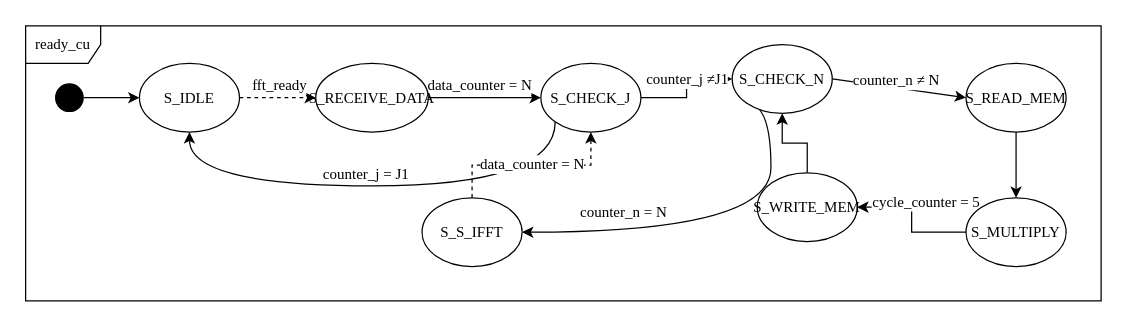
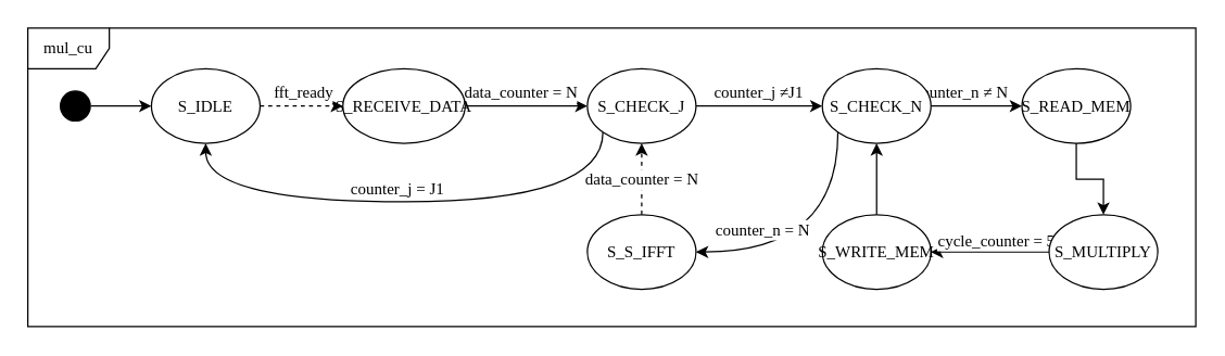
  <mxCell id="0" />
  <mxCell id="1" parent="0" />
- <mxCell id="2" value="&lt;font data-font-src=&quot;https://db.onlinewebfonts.com/t/17e268efa7d01d3f0d6c6c4d95f4326c.ttf&quot;&gt;ready_cu&lt;/font&gt;" style="shape=umlFrame;whiteSpace=wrap;html=1;rounded=1;shadow=0;comic=0;labelBackgroundColor=none;strokeWidth=1;fontFamily=NewsGotT;fontSize=12;align=center;movable=1;resizable=1;rotatable=1;deletable=1;editable=1;locked=0;connectable=1;" parent="1" vertex="1"><mxGeometry x="20" y="20" width="860" height="220" as="geometry" /></mxCell>
+ <mxCell id="2" value="&lt;font data-font-src=&quot;https://db.onlinewebfonts.com/t/17e268efa7d01d3f0d6c6c4d95f4326c.ttf&quot;&gt;mul_cu&lt;/font&gt;" style="shape=umlFrame;whiteSpace=wrap;html=1;rounded=1;shadow=0;comic=0;labelBackgroundColor=none;strokeWidth=1;fontFamily=NewsGotT;fontSize=12;align=center;movable=1;resizable=1;rotatable=1;deletable=1;editable=1;locked=0;connectable=1;" parent="1" vertex="1"><mxGeometry x="20" y="20" width="860" height="220" as="geometry" /></mxCell>
  <mxCell id="3" style="edgeStyle=orthogonalEdgeStyle;rounded=0;orthogonalLoop=1;jettySize=auto;html=1;exitX=0.5;exitY=0.118;exitDx=0;exitDy=0;entryX=0;entryY=0.5;entryDx=0;entryDy=0;exitPerimeter=0;fontFamily=NewsGotT;fontSize=12;" parent="1" source="4" target="7" edge="1"><mxGeometry relative="1" as="geometry" /></mxCell>
  <mxCell id="4" value="" style="ellipse;html=1;shape=startState;fillColor=#000000;strokeColor=default;rounded=1;shadow=0;comic=0;labelBackgroundColor=none;fontFamily=NewsGotT;fontSize=12;fontColor=#000000;align=center;direction=south;" parent="1" vertex="1"><mxGeometry x="40" y="62.5" width="30" height="30" as="geometry" /></mxCell>
  <mxCell id="5" style="edgeStyle=orthogonalEdgeStyle;rounded=0;orthogonalLoop=1;jettySize=auto;html=1;exitX=1;exitY=0.5;exitDx=0;exitDy=0;entryX=0;entryY=0.5;entryDx=0;entryDy=0;fontFamily=NewsGotT;fontSize=12;fontColor=default;dashed=1;" parent="1" source="7" target="10" edge="1"><mxGeometry relative="1" as="geometry" /></mxCell>
  <mxCell id="6" value="fft_ready" style="edgeLabel;html=1;align=center;verticalAlign=middle;resizable=0;points=[];strokeColor=default;fontFamily=NewsGotT;fontSize=12;fontColor=default;fillColor=default;" parent="5" vertex="1" connectable="0"><mxGeometry x="0.021" y="-2" relative="1" as="geometry"><mxPoint y="-12" as="offset" /></mxGeometry></mxCell>
  <mxCell id="7" value="&lt;font data-font-src=&quot;https://db.onlinewebfonts.com/t/17e268efa7d01d3f0d6c6c4d95f4326c.ttf&quot;&gt;S_IDLE&lt;/font&gt;" style="ellipse;whiteSpace=wrap;html=1;fontFamily=NewsGotT;fontSize=12;" parent="1" vertex="1"><mxGeometry x="111" y="50" width="80" height="55" as="geometry" /></mxCell>
  <mxCell id="8" style="edgeStyle=orthogonalEdgeStyle;shape=connector;rounded=0;orthogonalLoop=1;jettySize=auto;html=1;exitX=1;exitY=0.5;exitDx=0;exitDy=0;entryX=0;entryY=0.5;entryDx=0;entryDy=0;strokeColor=default;align=center;verticalAlign=middle;fontFamily=NewsGotT;fontSize=12;fontColor=default;labelBackgroundColor=default;endArrow=classic;" parent="1" source="10" target="16" edge="1"><mxGeometry relative="1" as="geometry" /></mxCell>
  <mxCell id="9" value="data_counter = N" style="edgeLabel;html=1;align=center;verticalAlign=middle;resizable=0;points=[];strokeColor=default;fontFamily=NewsGotT;fontSize=12;fontColor=default;fillColor=default;" parent="8" vertex="1" connectable="0"><mxGeometry x="0.14" y="1" relative="1" as="geometry"><mxPoint x="-11" y="-9" as="offset" /></mxGeometry></mxCell>
  <mxCell id="10" value="&lt;font&gt;S_RECEIVE_DATA&lt;/font&gt;" style="ellipse;whiteSpace=wrap;html=1;fontFamily=NewsGotT;fontSize=12;" parent="1" vertex="1"><mxGeometry x="252" y="50" width="90" height="55" as="geometry" /></mxCell>
  <mxCell id="11" style="edgeStyle=orthogonalEdgeStyle;rounded=0;orthogonalLoop=1;jettySize=auto;html=1;exitX=1;exitY=0.5;exitDx=0;exitDy=0;entryX=0;entryY=0.5;entryDx=0;entryDy=0;fontFamily=NewsGotT;fontSize=12;fontColor=default;" parent="1" source="16" target="21" edge="1"><mxGeometry relative="1" as="geometry"><mxPoint x="515" y="77.5" as="sourcePoint" /></mxGeometry></mxCell>
  <mxCell id="12" value="counter_j ≠J1" style="edgeLabel;html=1;align=center;verticalAlign=middle;resizable=0;points=[];strokeColor=default;fontFamily=NewsGotT;fontSize=12;fontColor=default;fillColor=default;" parent="11" vertex="1" connectable="0"><mxGeometry x="-0.038" relative="1" as="geometry"><mxPoint y="-10" as="offset" /></mxGeometry></mxCell>
  <mxCell id="13" value="" style="edgeLabel;html=1;align=center;verticalAlign=middle;resizable=0;points=[];strokeColor=default;fontFamily=NewsGotT;fontSize=12;fontColor=default;fillColor=default;" parent="11" vertex="1" connectable="0"><mxGeometry x="0.103" y="-1" relative="1" as="geometry"><mxPoint as="offset" /></mxGeometry></mxCell>
  <mxCell id="14" style="edgeStyle=orthogonalEdgeStyle;rounded=0;orthogonalLoop=1;jettySize=auto;html=1;exitX=0;exitY=1;exitDx=0;exitDy=0;entryX=0.5;entryY=1;entryDx=0;entryDy=0;fontFamily=NewsGotT;fontSize=12;fontColor=default;curved=1;" parent="1" source="16" target="7" edge="1"><mxGeometry relative="1" as="geometry"><Array as="points"><mxPoint x="444" y="148" /><mxPoint x="151" y="148" /></Array></mxGeometry></mxCell>
  <mxCell id="15" value="counter_j = J1" style="edgeLabel;html=1;align=center;verticalAlign=middle;resizable=0;points=[];strokeColor=default;fontFamily=NewsGotT;fontSize=12;fontColor=default;fillColor=default;" parent="14" vertex="1" connectable="0"><mxGeometry x="0.099" y="-3" relative="1" as="geometry"><mxPoint x="10" y="-7" as="offset" /></mxGeometry></mxCell>
  <mxCell id="16" value="&lt;font&gt;S_CHECK_J&lt;/font&gt;" style="ellipse;whiteSpace=wrap;html=1;fontFamily=NewsGotT;fontSize=12;" parent="1" vertex="1"><mxGeometry x="432" y="50" width="80" height="55" as="geometry" /></mxCell>
  <mxCell id="17" style="rounded=0;orthogonalLoop=1;jettySize=auto;html=1;exitX=1;exitY=0.5;exitDx=0;exitDy=0;entryX=0;entryY=0.5;entryDx=0;entryDy=0;fontFamily=NewsGotT;fontSize=12;fontColor=default;" parent="1" source="21" target="23" edge="1"><mxGeometry relative="1" as="geometry" /></mxCell>
  <mxCell id="18" value="counter_n ≠ N" style="edgeLabel;html=1;align=center;verticalAlign=middle;resizable=0;points=[];strokeColor=default;fontFamily=NewsGotT;fontSize=12;fontColor=default;fillColor=default;" parent="17" vertex="1" connectable="0"><mxGeometry x="0.506" y="-8" relative="1" as="geometry"><mxPoint x="-29" y="-18" as="offset" /></mxGeometry></mxCell>
  <mxCell id="19" style="edgeStyle=orthogonalEdgeStyle;rounded=0;orthogonalLoop=1;jettySize=auto;html=1;exitX=0;exitY=1;exitDx=0;exitDy=0;entryX=1;entryY=0.5;entryDx=0;entryDy=0;fontFamily=NewsGotT;fontSize=12;fontColor=default;curved=1;" parent="1" source="21" target="30" edge="1"><mxGeometry relative="1" as="geometry"><Array as="points"><mxPoint x="616" y="185" /></Array></mxGeometry></mxCell>
  <mxCell id="20" value="counter_n = N" style="edgeLabel;html=1;align=center;verticalAlign=middle;resizable=0;points=[];strokeColor=default;fontFamily=NewsGotT;fontSize=12;fontColor=default;fillColor=default;" parent="19" vertex="1" connectable="0"><mxGeometry x="0.497" y="-4" relative="1" as="geometry"><mxPoint y="-13" as="offset" /></mxGeometry></mxCell>
- <mxCell id="21" value="&lt;font&gt;S_CHECK_N&lt;/font&gt;" style="ellipse;whiteSpace=wrap;html=1;fontFamily=NewsGotT;fontSize=12;" parent="1" vertex="1"><mxGeometry x="585" y="35" width="80" height="55" as="geometry" /></mxCell>
+ <mxCell id="21" value="&lt;font&gt;S_CHECK_N&lt;/font&gt;" style="ellipse;whiteSpace=wrap;html=1;fontFamily=NewsGotT;fontSize=12;" parent="1" vertex="1"><mxGeometry x="605" y="50" width="80" height="55" as="geometry" /></mxCell>
  <mxCell id="22" style="edgeStyle=orthogonalEdgeStyle;rounded=0;orthogonalLoop=1;jettySize=auto;html=1;exitX=0.5;exitY=1;exitDx=0;exitDy=0;entryX=0.5;entryY=0;entryDx=0;entryDy=0;fontFamily=NewsGotT;fontSize=12;fontColor=default;" parent="1" source="23" target="26" edge="1"><mxGeometry relative="1" as="geometry" /></mxCell>
- <mxCell id="23" value="S_READ_MEM" style="ellipse;whiteSpace=wrap;html=1;fontFamily=NewsGotT;fontSize=12;" parent="1" vertex="1"><mxGeometry x="772" y="50" width="80" height="55" as="geometry" /></mxCell>
+ <mxCell id="23" value="S_READ_MEM" style="ellipse;whiteSpace=wrap;html=1;fontFamily=NewsGotT;fontSize=12;" parent="1" vertex="1"><mxGeometry x="752" y="50" width="80" height="55" as="geometry" /></mxCell>
  <mxCell id="24" style="edgeStyle=orthogonalEdgeStyle;rounded=0;orthogonalLoop=1;jettySize=auto;html=1;exitX=0;exitY=0.5;exitDx=0;exitDy=0;entryX=1;entryY=0.5;entryDx=0;entryDy=0;fontFamily=NewsGotT;fontSize=12;fontColor=default;" parent="1" source="26" target="28" edge="1"><mxGeometry relative="1" as="geometry" /></mxCell>
  <mxCell id="25" value="cycle_counter = 5" style="edgeLabel;html=1;align=center;verticalAlign=middle;resizable=0;points=[];strokeColor=default;fontFamily=NewsGotT;fontSize=12;fontColor=default;fillColor=default;" parent="24" vertex="1" connectable="0"><mxGeometry x="0.131" y="-2" relative="1" as="geometry"><mxPoint x="9" y="-7" as="offset" /></mxGeometry></mxCell>
  <mxCell id="26" value="S_MULTIPLY" style="ellipse;whiteSpace=wrap;html=1;fontFamily=NewsGotT;fontSize=12;" parent="1" vertex="1"><mxGeometry x="772" y="157.5" width="80" height="55" as="geometry" /></mxCell>
  <mxCell id="27" style="edgeStyle=orthogonalEdgeStyle;rounded=0;orthogonalLoop=1;jettySize=auto;html=1;exitX=0.5;exitY=0;exitDx=0;exitDy=0;entryX=0.5;entryY=1;entryDx=0;entryDy=0;fontFamily=NewsGotT;fontSize=12;fontColor=default;" parent="1" source="28" target="21" edge="1"><mxGeometry relative="1" as="geometry" /></mxCell>
- <mxCell id="28" value="S_WRITE_MEM" style="ellipse;whiteSpace=wrap;html=1;fontFamily=NewsGotT;fontSize=12;" parent="1" vertex="1"><mxGeometry x="605" y="137.5" width="80" height="55" as="geometry" /></mxCell>
+ <mxCell id="28" value="S_WRITE_MEM" style="ellipse;whiteSpace=wrap;html=1;fontFamily=NewsGotT;fontSize=12;" parent="1" vertex="1"><mxGeometry x="605" y="157.5" width="80" height="55" as="geometry" /></mxCell>
  <mxCell id="29" value="data_counter = N" style="edgeStyle=orthogonalEdgeStyle;rounded=0;orthogonalLoop=1;jettySize=auto;html=1;exitX=0.5;exitY=0;exitDx=0;exitDy=0;fontFamily=NewsGotT;fontSize=12;fontColor=default;dashed=1;" parent="1" source="30" target="16" edge="1"><mxGeometry relative="1" as="geometry" /></mxCell>
- <mxCell id="30" value="S_S_IFFT" style="ellipse;whiteSpace=wrap;html=1;fontFamily=NewsGotT;fontSize=12;" parent="1" vertex="1"><mxGeometry x="337" y="157.5" width="80" height="55" as="geometry" /></mxCell>
+ <mxCell id="30" value="S_S_IFFT" style="ellipse;whiteSpace=wrap;html=1;fontFamily=NewsGotT;fontSize=12;" parent="1" vertex="1"><mxGeometry x="432" y="157.5" width="80" height="55" as="geometry" /></mxCell>
